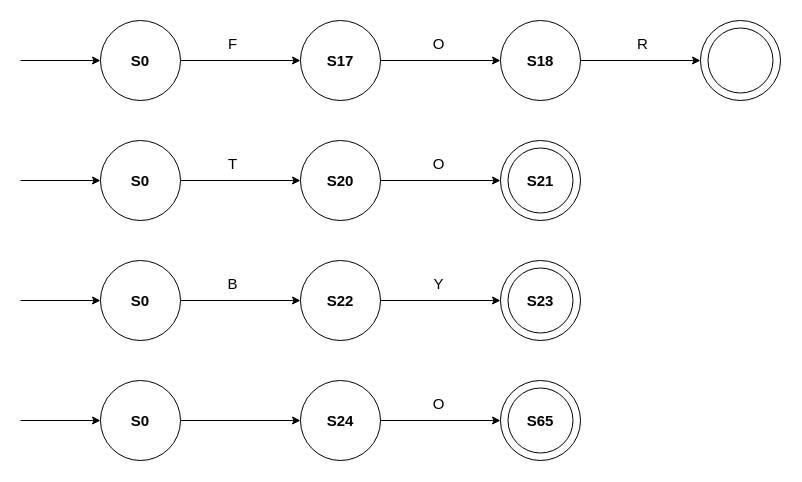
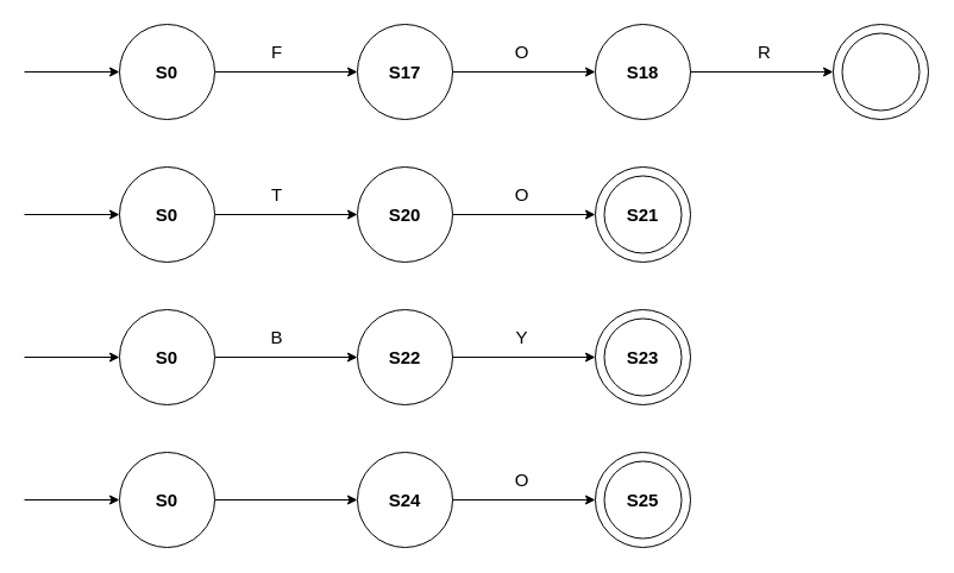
  <mxCell id="0" />
  <mxCell id="1" parent="0" />
  <mxCell id="2" value="" style="ellipse;whiteSpace=wrap;html=1;aspect=fixed;" parent="1" vertex="1"><mxGeometry x="500" y="20" width="80" height="80" as="geometry" /></mxCell>
  <mxCell id="3" value="" style="ellipse;whiteSpace=wrap;html=1;aspect=fixed;" parent="1" vertex="1"><mxGeometry x="300" y="20" width="80" height="80" as="geometry" /></mxCell>
  <mxCell id="4" value="" style="endArrow=classic;html=1;rounded=0;entryX=0;entryY=0.5;entryDx=0;entryDy=0;exitX=1;exitY=0.5;exitDx=0;exitDy=0;" parent="1" source="13" edge="1"><mxGeometry width="50" height="50" relative="1" as="geometry"><mxPoint x="220" y="60" as="sourcePoint" /><mxPoint x="300" y="60" as="targetPoint" /></mxGeometry></mxCell>
  <mxCell id="5" value="" style="endArrow=classic;html=1;rounded=0;entryX=0;entryY=0.5;entryDx=0;entryDy=0;exitX=1;exitY=0.5;exitDx=0;exitDy=0;" parent="1" source="3" target="2" edge="1"><mxGeometry width="50" height="50" relative="1" as="geometry"><mxPoint x="390" y="90" as="sourcePoint" /><mxPoint x="510" y="90" as="targetPoint" /></mxGeometry></mxCell>
  <mxCell id="6" value="&lt;b style=&quot;font-size: 15px;&quot;&gt;S17&lt;/b&gt;" style="text;html=1;strokeColor=none;fillColor=none;align=center;verticalAlign=middle;whiteSpace=wrap;rounded=0;fontSize=15;" parent="1" vertex="1"><mxGeometry x="310" y="45" width="60" height="30" as="geometry" /></mxCell>
  <mxCell id="7" value="&lt;b&gt;&lt;font style=&quot;font-size: 15px;&quot;&gt;S18&lt;/font&gt;&lt;/b&gt;" style="text;html=1;strokeColor=none;fillColor=none;align=center;verticalAlign=middle;whiteSpace=wrap;rounded=0;" parent="1" vertex="1"><mxGeometry x="510" y="45" width="60" height="30" as="geometry" /></mxCell>
  <mxCell id="8" value="O" style="text;html=1;strokeColor=none;fillColor=none;align=center;verticalAlign=middle;whiteSpace=wrap;rounded=0;fontSize=15;" parent="1" vertex="1"><mxGeometry x="386" y="27.5" width="105" height="30" as="geometry" /></mxCell>
  <mxCell id="9" value="" style="ellipse;whiteSpace=wrap;html=1;aspect=fixed;" parent="1" vertex="1"><mxGeometry x="700" y="20" width="80" height="80" as="geometry" /></mxCell>
  <mxCell id="10" value="" style="ellipse;whiteSpace=wrap;html=1;aspect=fixed;" parent="1" vertex="1"><mxGeometry x="707.5" y="27.5" width="65" height="65" as="geometry" /></mxCell>
  <mxCell id="11" value="" style="endArrow=classic;html=1;rounded=0;entryX=0;entryY=0.5;entryDx=0;entryDy=0;exitX=1;exitY=0.5;exitDx=0;exitDy=0;" parent="1" target="9" edge="1"><mxGeometry width="50" height="50" relative="1" as="geometry"><mxPoint x="580" y="60" as="sourcePoint" /><mxPoint x="710" y="90" as="targetPoint" /></mxGeometry></mxCell>
  <mxCell id="12" value="R" style="text;html=1;strokeColor=none;fillColor=none;align=center;verticalAlign=middle;whiteSpace=wrap;rounded=0;fontSize=15;" parent="1" vertex="1"><mxGeometry x="590" y="27.5" width="105" height="30" as="geometry" /></mxCell>
  <mxCell id="13" value="" style="ellipse;whiteSpace=wrap;html=1;aspect=fixed;" parent="1" vertex="1"><mxGeometry y="20" width="80" height="80" as="geometry" x="100" /></mxCell>
  <mxCell id="14" value="" style="endArrow=classic;html=1;rounded=0;entryX=0;entryY=0.5;entryDx=0;entryDy=0;" parent="1" edge="1"><mxGeometry width="50" height="50" relative="1" as="geometry"><mxPoint x="20" y="60" as="sourcePoint" /><mxPoint y="60" as="targetPoint" x="100" /></mxGeometry></mxCell>
  <mxCell id="15" value="&lt;b style=&quot;font-size: 15px;&quot;&gt;S0&lt;/b&gt;" style="text;html=1;strokeColor=none;fillColor=none;align=center;verticalAlign=middle;whiteSpace=wrap;rounded=0;fontSize=15;" parent="1" vertex="1"><mxGeometry x="110" y="45" width="60" height="30" as="geometry" /></mxCell>
  <mxCell id="16" value="F" style="text;html=1;strokeColor=none;fillColor=none;align=center;verticalAlign=middle;whiteSpace=wrap;rounded=0;fontSize=15;" parent="1" vertex="1"><mxGeometry x="180" y="27.5" width="105" height="30" as="geometry" /></mxCell>
  <mxCell id="17" value="" style="ellipse;whiteSpace=wrap;html=1;aspect=fixed;" parent="1" vertex="1"><mxGeometry x="500" y="140" width="80" height="80" as="geometry" /></mxCell>
  <mxCell id="18" value="" style="ellipse;whiteSpace=wrap;html=1;aspect=fixed;" parent="1" vertex="1"><mxGeometry x="300" y="140" width="80" height="80" as="geometry" /></mxCell>
  <mxCell id="19" value="" style="endArrow=classic;html=1;rounded=0;entryX=0;entryY=0.5;entryDx=0;entryDy=0;exitX=1;exitY=0.5;exitDx=0;exitDy=0;" parent="1" source="23" edge="1"><mxGeometry width="50" height="50" relative="1" as="geometry"><mxPoint x="220" y="180" as="sourcePoint" /><mxPoint x="300" y="180" as="targetPoint" /></mxGeometry></mxCell>
  <mxCell id="20" value="" style="endArrow=classic;html=1;rounded=0;entryX=0;entryY=0.5;entryDx=0;entryDy=0;exitX=1;exitY=0.5;exitDx=0;exitDy=0;" parent="1" source="18" target="17" edge="1"><mxGeometry width="50" height="50" relative="1" as="geometry"><mxPoint x="390" y="210" as="sourcePoint" /><mxPoint x="510" y="210" as="targetPoint" /></mxGeometry></mxCell>
  <mxCell id="21" value="&lt;b style=&quot;font-size: 15px;&quot;&gt;S20&lt;/b&gt;" style="text;html=1;strokeColor=none;fillColor=none;align=center;verticalAlign=middle;whiteSpace=wrap;rounded=0;fontSize=15;" parent="1" vertex="1"><mxGeometry x="310" y="165" width="60" height="30" as="geometry" /></mxCell>
  <mxCell id="22" value="O" style="text;html=1;strokeColor=none;fillColor=none;align=center;verticalAlign=middle;whiteSpace=wrap;rounded=0;fontSize=15;" parent="1" vertex="1"><mxGeometry x="386" y="147.5" width="105" height="30" as="geometry" /></mxCell>
  <mxCell id="23" value="" style="ellipse;whiteSpace=wrap;html=1;aspect=fixed;" parent="1" vertex="1"><mxGeometry y="140" width="80" height="80" as="geometry" x="100" /></mxCell>
  <mxCell id="24" value="" style="endArrow=classic;html=1;rounded=0;entryX=0;entryY=0.5;entryDx=0;entryDy=0;" parent="1" edge="1"><mxGeometry width="50" height="50" relative="1" as="geometry"><mxPoint x="20" y="180" as="sourcePoint" /><mxPoint y="180" as="targetPoint" x="100" /></mxGeometry></mxCell>
  <mxCell id="25" value="" style="ellipse;whiteSpace=wrap;html=1;aspect=fixed;" parent="1" vertex="1"><mxGeometry x="507.5" y="147.5" width="65" height="65" as="geometry" /></mxCell>
  <mxCell id="26" value="T" style="text;html=1;strokeColor=none;fillColor=none;align=center;verticalAlign=middle;whiteSpace=wrap;rounded=0;fontSize=15;" parent="1" vertex="1"><mxGeometry x="180" y="147.5" width="105" height="30" as="geometry" /></mxCell>
  <mxCell id="27" value="&lt;b&gt;&lt;font style=&quot;font-size: 15px;&quot;&gt;S21&lt;/font&gt;&lt;/b&gt;" style="text;html=1;strokeColor=none;fillColor=none;align=center;verticalAlign=middle;whiteSpace=wrap;rounded=0;" parent="1" vertex="1"><mxGeometry x="510" y="165" width="60" height="30" as="geometry" /></mxCell>
  <mxCell id="28" value="" style="ellipse;whiteSpace=wrap;html=1;aspect=fixed;" parent="1" vertex="1"><mxGeometry x="500" y="260" width="80" height="80" as="geometry" /></mxCell>
  <mxCell id="29" value="" style="ellipse;whiteSpace=wrap;html=1;aspect=fixed;" parent="1" vertex="1"><mxGeometry x="300" y="260" width="80" height="80" as="geometry" /></mxCell>
  <mxCell id="30" value="" style="endArrow=classic;html=1;rounded=0;entryX=0;entryY=0.5;entryDx=0;entryDy=0;exitX=1;exitY=0.5;exitDx=0;exitDy=0;" parent="1" source="34" edge="1"><mxGeometry width="50" height="50" relative="1" as="geometry"><mxPoint x="220" y="300" as="sourcePoint" /><mxPoint x="300" y="300" as="targetPoint" /></mxGeometry></mxCell>
  <mxCell id="31" value="" style="endArrow=classic;html=1;rounded=0;entryX=0;entryY=0.5;entryDx=0;entryDy=0;exitX=1;exitY=0.5;exitDx=0;exitDy=0;" parent="1" source="29" target="28" edge="1"><mxGeometry width="50" height="50" relative="1" as="geometry"><mxPoint x="390" y="330" as="sourcePoint" /><mxPoint x="510" y="330" as="targetPoint" /></mxGeometry></mxCell>
  <mxCell id="32" value="&lt;b style=&quot;font-size: 15px;&quot;&gt;S22&lt;/b&gt;" style="text;html=1;strokeColor=none;fillColor=none;align=center;verticalAlign=middle;whiteSpace=wrap;rounded=0;fontSize=15;" parent="1" vertex="1"><mxGeometry x="310" y="285" width="60" height="30" as="geometry" /></mxCell>
  <mxCell id="33" value="Y" style="text;html=1;strokeColor=none;fillColor=none;align=center;verticalAlign=middle;whiteSpace=wrap;rounded=0;fontSize=15;" parent="1" vertex="1"><mxGeometry x="386" y="267.5" width="105" height="30" as="geometry" /></mxCell>
  <mxCell id="34" value="" style="ellipse;whiteSpace=wrap;html=1;aspect=fixed;" parent="1" vertex="1"><mxGeometry y="260" width="80" height="80" as="geometry" x="100" /></mxCell>
  <mxCell id="35" value="" style="endArrow=classic;html=1;rounded=0;entryX=0;entryY=0.5;entryDx=0;entryDy=0;" parent="1" edge="1"><mxGeometry width="50" height="50" relative="1" as="geometry"><mxPoint x="20" y="300" as="sourcePoint" /><mxPoint y="300" as="targetPoint" x="100" /></mxGeometry></mxCell>
  <mxCell id="36" value="&lt;b style=&quot;border-color: var(--border-color);&quot;&gt;S0&lt;/b&gt;" style="text;html=1;strokeColor=none;fillColor=none;align=center;verticalAlign=middle;whiteSpace=wrap;rounded=0;fontSize=15;" parent="1" vertex="1"><mxGeometry x="110" y="285" width="60" height="30" as="geometry" /></mxCell>
  <mxCell id="37" value="" style="ellipse;whiteSpace=wrap;html=1;aspect=fixed;" parent="1" vertex="1"><mxGeometry x="507.5" y="267.5" width="65" height="65" as="geometry" /></mxCell>
  <mxCell id="38" value="B" style="text;html=1;strokeColor=none;fillColor=none;align=center;verticalAlign=middle;whiteSpace=wrap;rounded=0;fontSize=15;" parent="1" vertex="1"><mxGeometry x="180" y="267.5" width="105" height="30" as="geometry" /></mxCell>
  <mxCell id="39" value="&lt;b&gt;&lt;font style=&quot;font-size: 15px;&quot;&gt;S23&lt;/font&gt;&lt;/b&gt;" style="text;html=1;strokeColor=none;fillColor=none;align=center;verticalAlign=middle;whiteSpace=wrap;rounded=0;" parent="1" vertex="1"><mxGeometry x="510" y="285" width="60" height="30" as="geometry" /></mxCell>
  <mxCell id="40" value="" style="ellipse;whiteSpace=wrap;html=1;aspect=fixed;" parent="1" vertex="1"><mxGeometry x="500" y="380" width="80" height="80" as="geometry" /></mxCell>
  <mxCell id="41" value="" style="ellipse;whiteSpace=wrap;html=1;aspect=fixed;" parent="1" vertex="1"><mxGeometry x="300" y="380" width="80" height="80" as="geometry" /></mxCell>
  <mxCell id="42" value="" style="endArrow=classic;html=1;rounded=0;entryX=0;entryY=0.5;entryDx=0;entryDy=0;exitX=1;exitY=0.5;exitDx=0;exitDy=0;" parent="1" source="46" edge="1"><mxGeometry width="50" height="50" relative="1" as="geometry"><mxPoint x="220" y="420" as="sourcePoint" /><mxPoint x="300" y="420" as="targetPoint" /></mxGeometry></mxCell>
  <mxCell id="43" value="" style="endArrow=classic;html=1;rounded=0;entryX=0;entryY=0.5;entryDx=0;entryDy=0;exitX=1;exitY=0.5;exitDx=0;exitDy=0;" parent="1" source="41" target="40" edge="1"><mxGeometry width="50" height="50" relative="1" as="geometry"><mxPoint x="390" y="450" as="sourcePoint" /><mxPoint x="510" y="450" as="targetPoint" /></mxGeometry></mxCell>
  <mxCell id="44" value="&lt;b style=&quot;font-size: 15px;&quot;&gt;S24&lt;/b&gt;" style="text;html=1;strokeColor=none;fillColor=none;align=center;verticalAlign=middle;whiteSpace=wrap;rounded=0;fontSize=15;" parent="1" vertex="1"><mxGeometry x="310" y="405" width="60" height="30" as="geometry" /></mxCell>
  <mxCell id="45" value="O" style="text;html=1;strokeColor=none;fillColor=none;align=center;verticalAlign=middle;whiteSpace=wrap;rounded=0;fontSize=15;" parent="1" vertex="1"><mxGeometry x="386" y="387.5" width="105" height="30" as="geometry" /></mxCell>
  <mxCell id="46" value="" style="ellipse;whiteSpace=wrap;html=1;aspect=fixed;" parent="1" vertex="1"><mxGeometry y="380" width="80" height="80" as="geometry" x="100" /></mxCell>
  <mxCell id="47" value="" style="endArrow=classic;html=1;rounded=0;entryX=0;entryY=0.5;entryDx=0;entryDy=0;" parent="1" edge="1"><mxGeometry width="50" height="50" relative="1" as="geometry"><mxPoint x="20" y="420" as="sourcePoint" /><mxPoint y="420" as="targetPoint" x="100" /></mxGeometry></mxCell>
  <mxCell id="48" value="&lt;b style=&quot;border-color: var(--border-color);&quot;&gt;S0&lt;/b&gt;" style="text;html=1;strokeColor=none;fillColor=none;align=center;verticalAlign=middle;whiteSpace=wrap;rounded=0;fontSize=15;" parent="1" vertex="1"><mxGeometry x="110" y="405" width="60" height="30" as="geometry" /></mxCell>
  <mxCell id="49" value="" style="ellipse;whiteSpace=wrap;html=1;aspect=fixed;" parent="1" vertex="1"><mxGeometry x="507.5" y="387.5" width="65" height="65" as="geometry" /></mxCell>
- <mxCell id="50" value="&lt;b&gt;&lt;font style=&quot;font-size: 15px;&quot;&gt;S65&lt;/font&gt;&lt;/b&gt;" style="text;html=1;strokeColor=none;fillColor=none;align=center;verticalAlign=middle;whiteSpace=wrap;rounded=0;" parent="1" vertex="1"><mxGeometry x="510" y="405" width="60" height="30" as="geometry" /></mxCell>
+ <mxCell id="50" value="&lt;b&gt;&lt;font style=&quot;font-size: 15px;&quot;&gt;S25&lt;/font&gt;&lt;/b&gt;" style="text;html=1;strokeColor=none;fillColor=none;align=center;verticalAlign=middle;whiteSpace=wrap;rounded=0;" parent="1" vertex="1"><mxGeometry x="510" y="405" width="60" height="30" as="geometry" /></mxCell>
  <mxCell id="51" value="&lt;b style=&quot;font-size: 15px;&quot;&gt;S0&lt;/b&gt;" style="text;html=1;strokeColor=none;fillColor=none;align=center;verticalAlign=middle;whiteSpace=wrap;rounded=0;fontSize=15;" vertex="1" parent="1"><mxGeometry x="110" y="165" width="60" height="30" as="geometry" /></mxCell>
